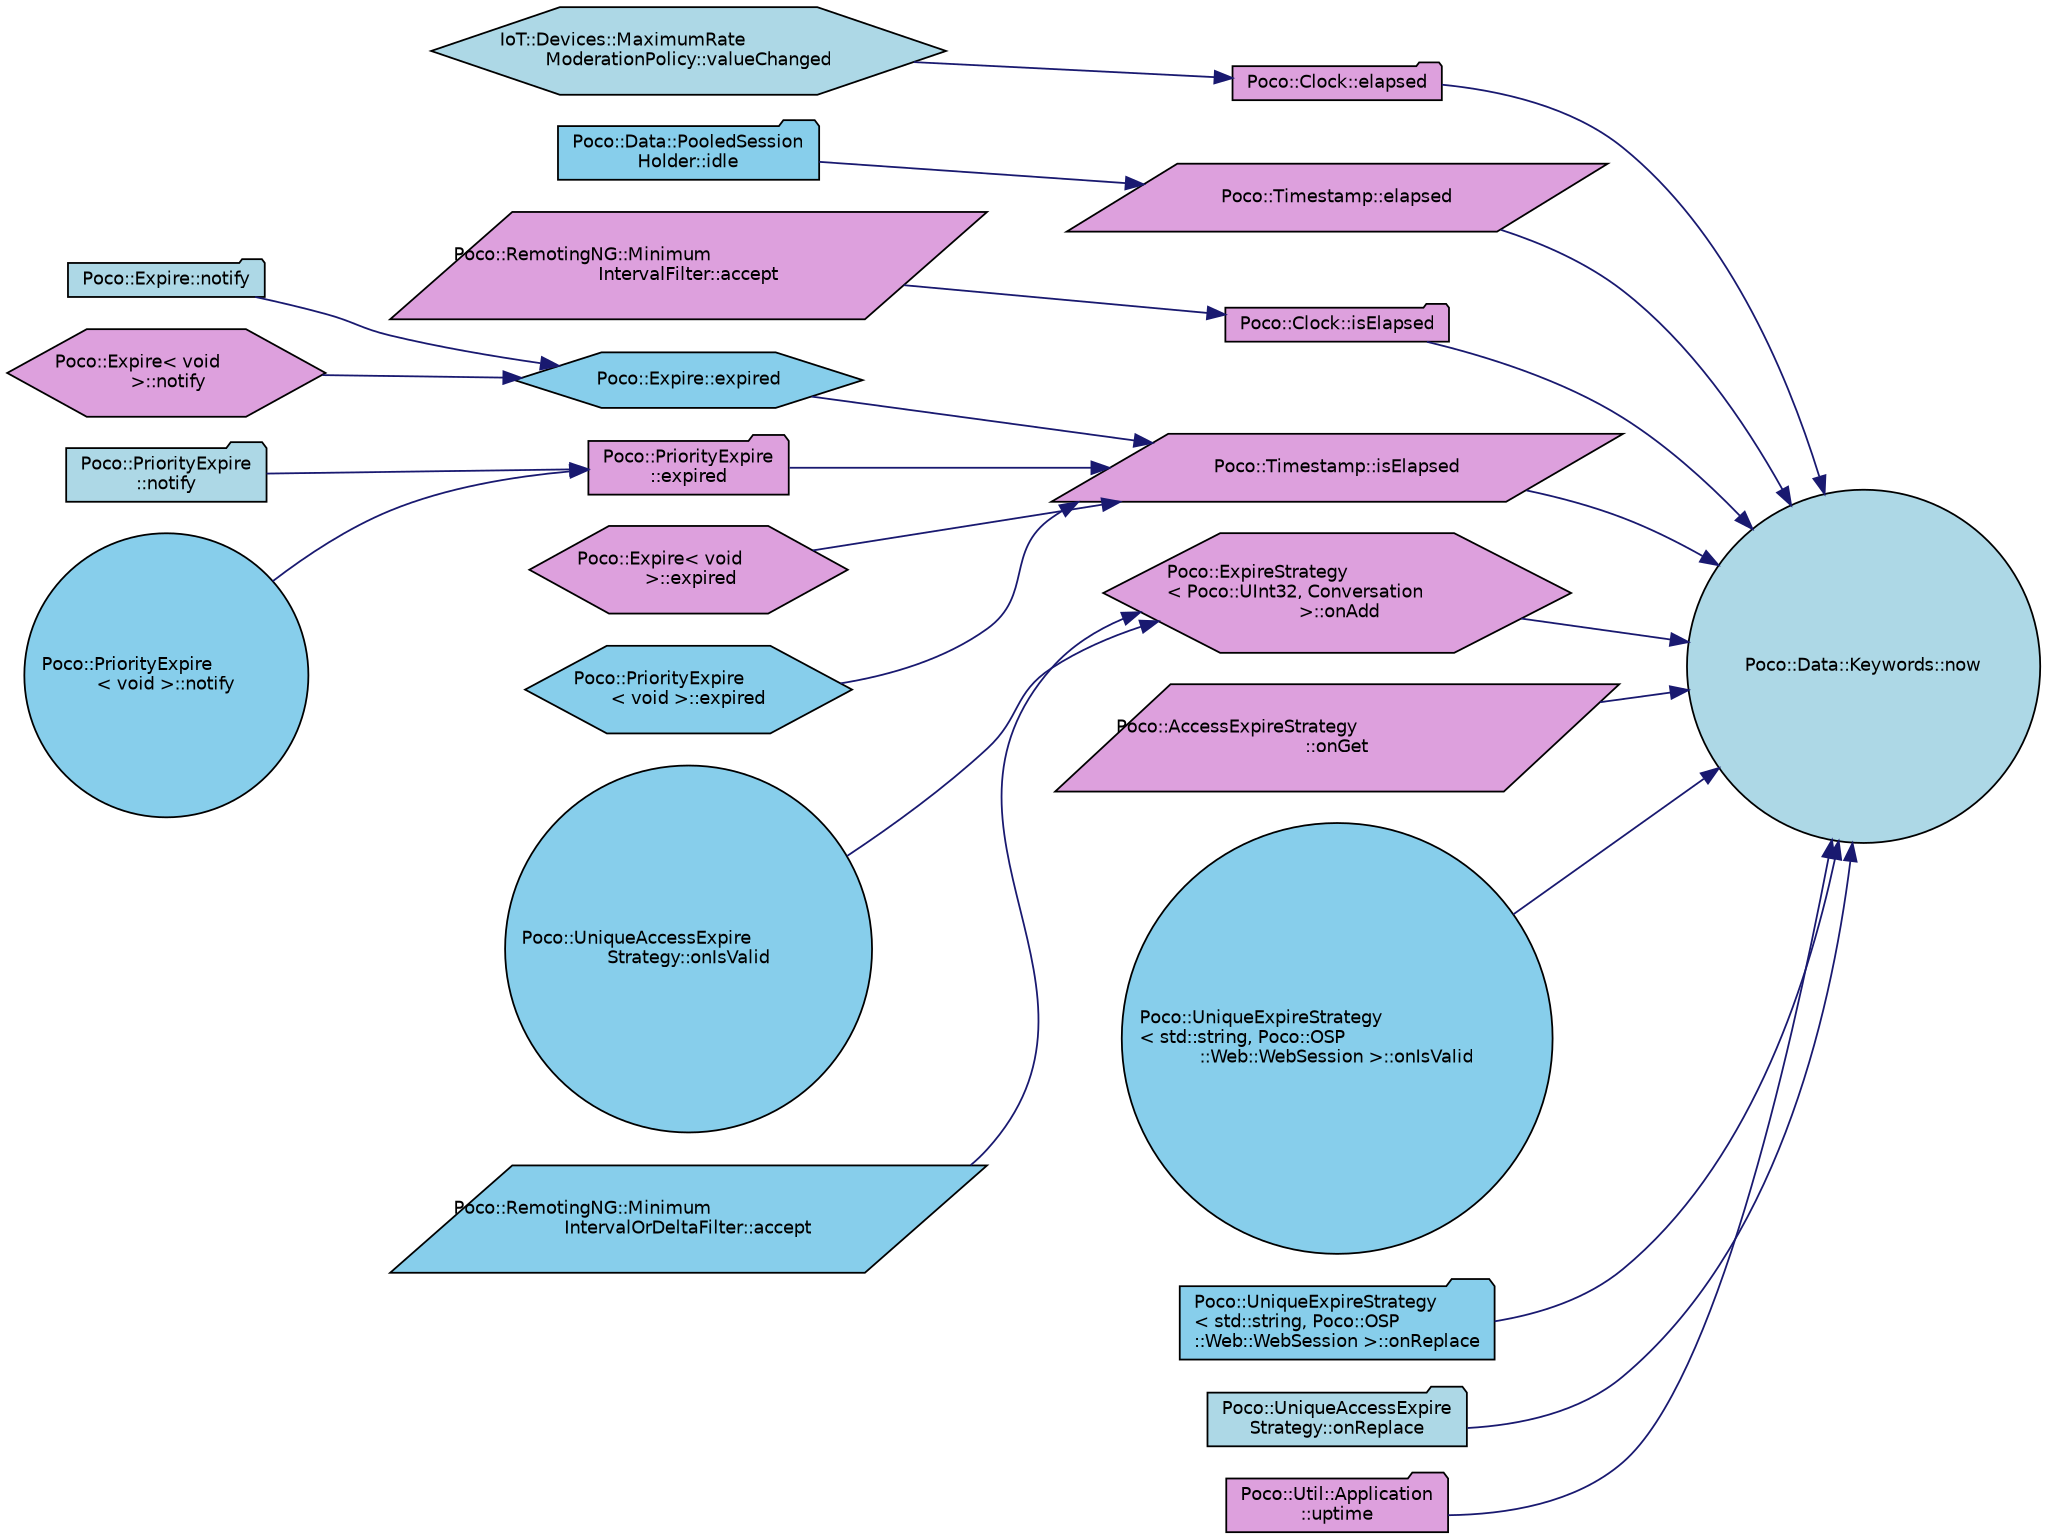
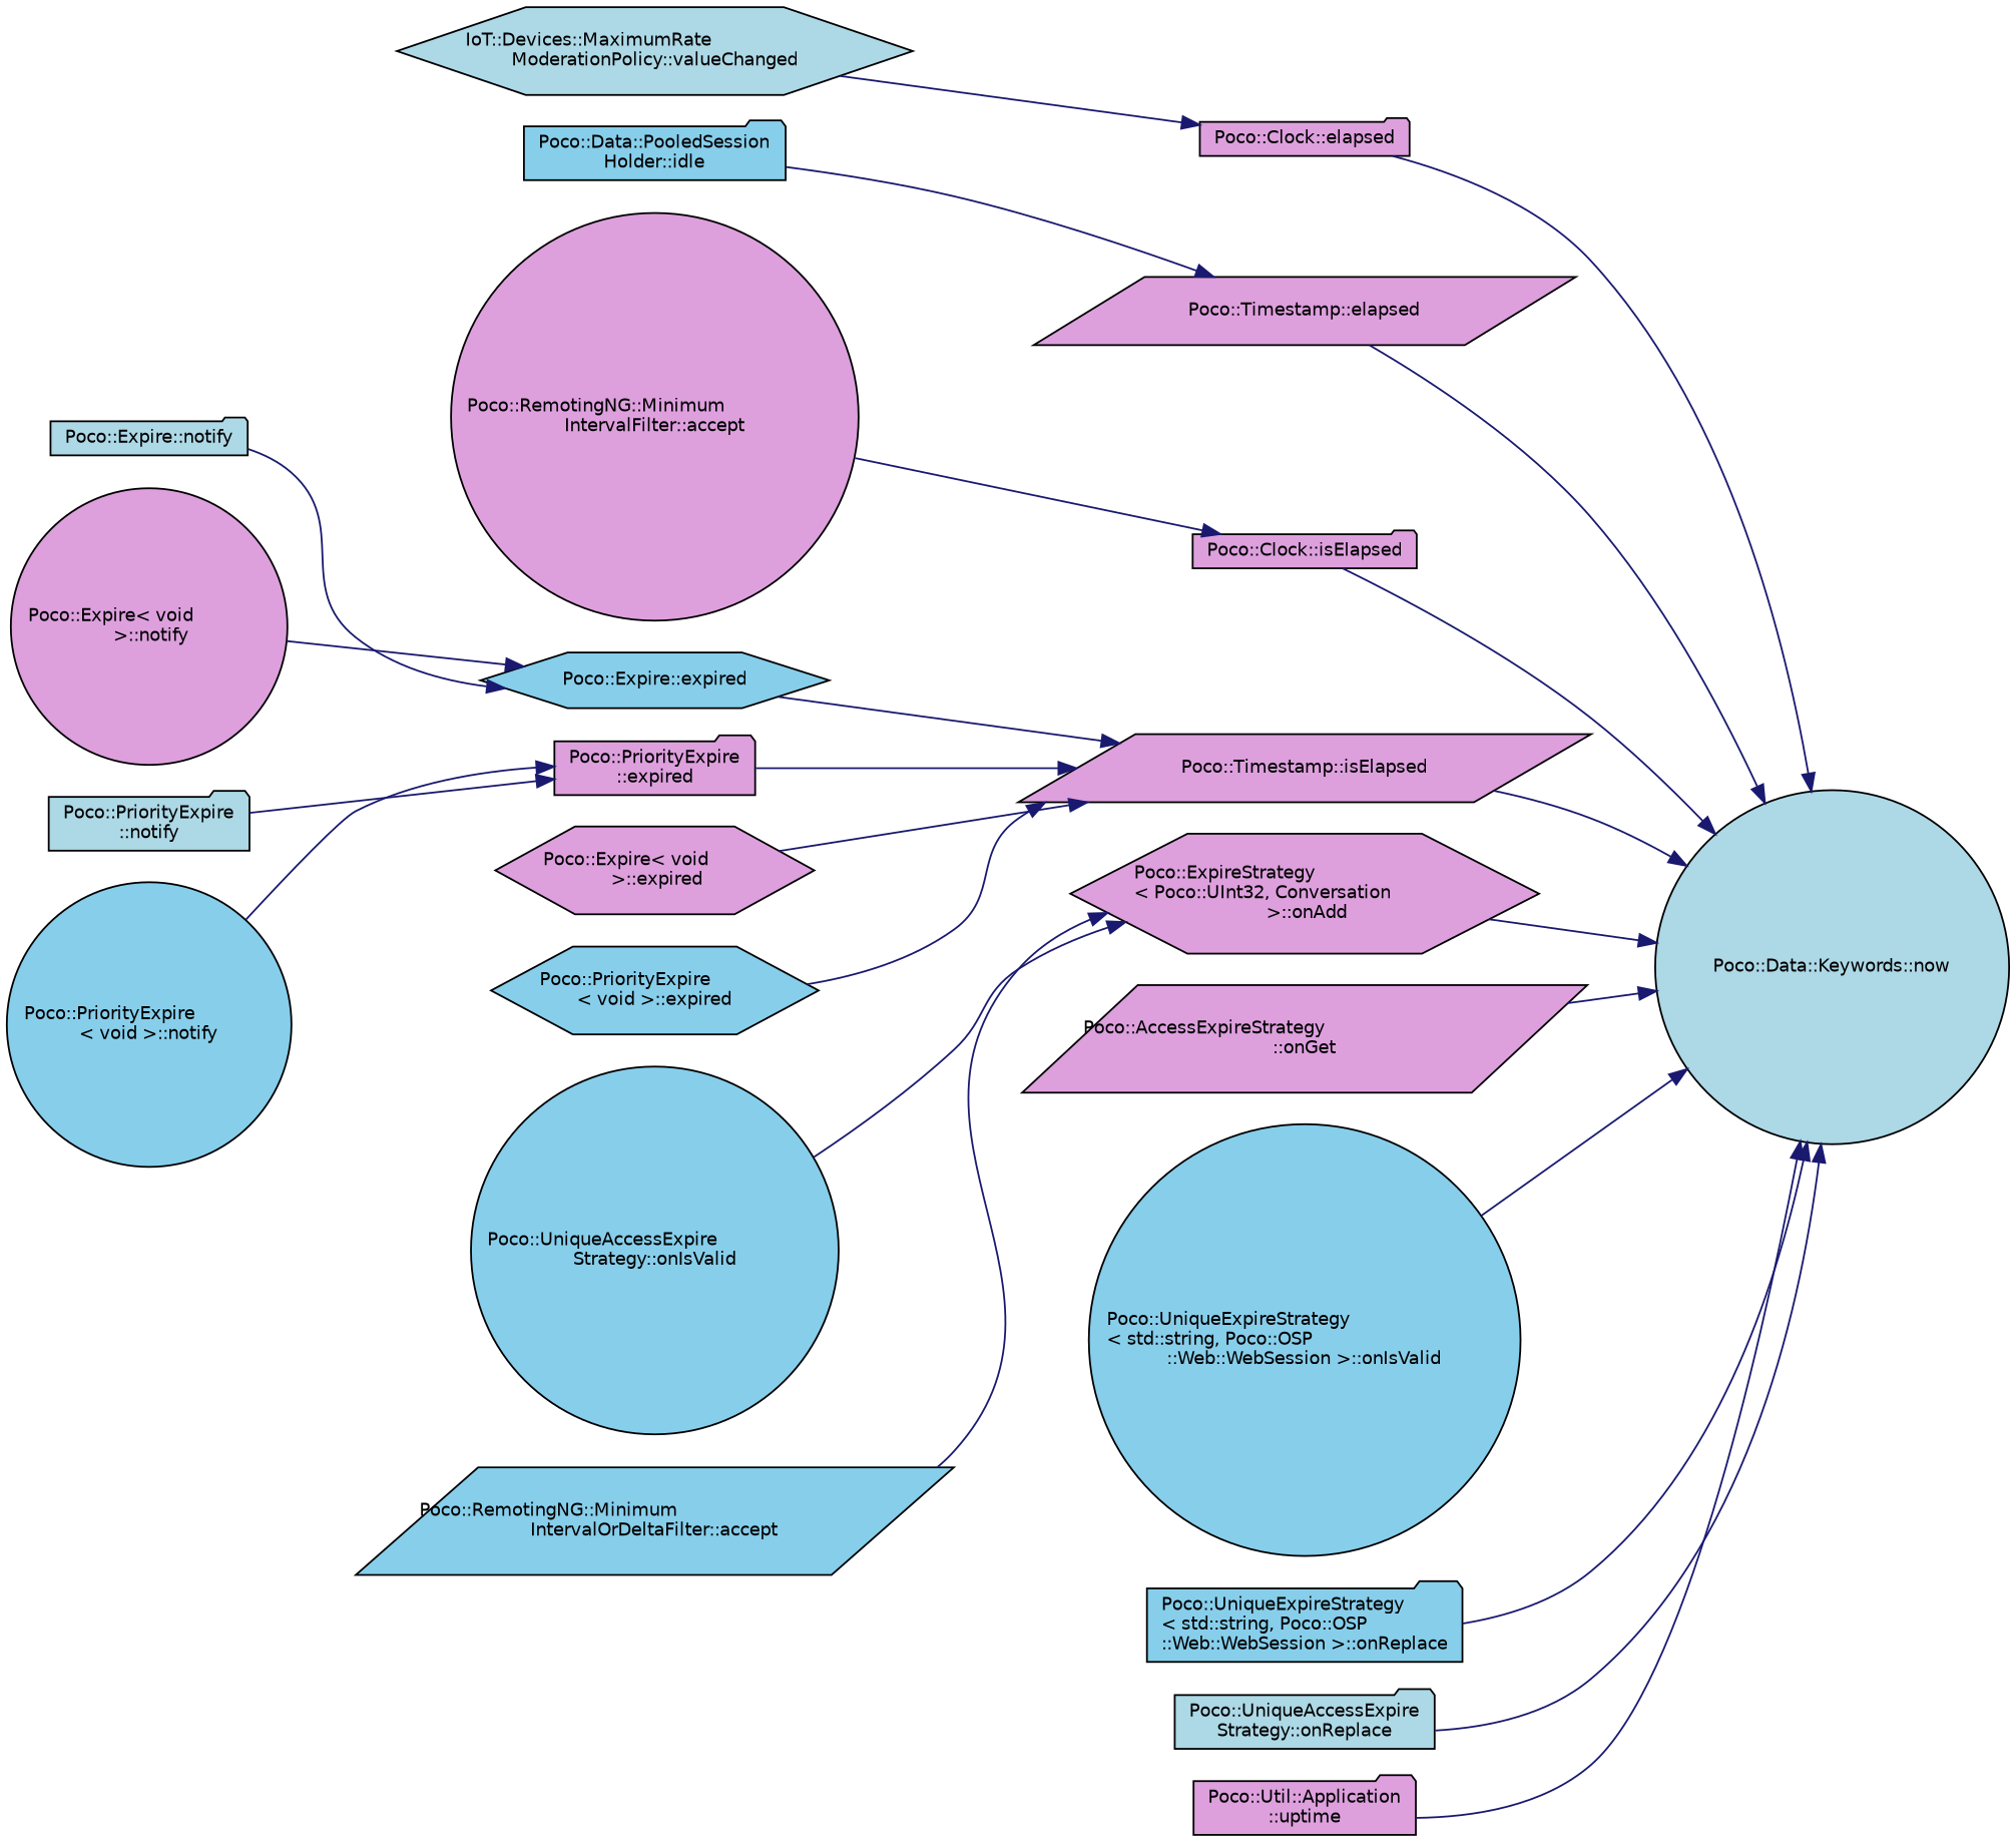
  digraph {
    rankdir=RL
    node [color=black fillcolor=plum fontname=Helvetica fontsize=10 shape=folder style=filled]
    edge [color=midnightblue dir=back fontname=Helvetica fontsize=10 labelfontname=Helvetica labelfontsize=10 style=solid]
    n1 [fillcolor=lightblue fontcolor=black height=0.2 label="Poco::Data::Keywords::now" shape=circle width=0.4]
    n2 [height=0.2 label="Poco::Clock::elapsed" width=0.4]
    n3 [height=0.2 label="Poco::Timestamp::elapsed" shape=parallelogram width=0.4]
    n4 [height=0.2 label="Poco::Clock::isElapsed" width=0.4]
    n5 [height=0.2 label="Poco::Timestamp::isElapsed" shape=parallelogram width=0.4]
    n6 [height=0.2 label="Poco::ExpireStrategy\l\< Poco::UInt32, Conversation\l \>::onAdd" shape=hexagon width=0.4]
    n7 [height=0.2 label="Poco::AccessExpireStrategy\l::onGet" shape=parallelogram width=0.4]
    n8 [fillcolor=skyblue height=0.2 label="Poco::UniqueExpireStrategy\l\< std::string, Poco::OSP\l::Web::WebSession \>::onIsValid" shape=circle width=0.4]
    n9 [fillcolor=skyblue height=0.2 label="Poco::UniqueExpireStrategy\l\< std::string, Poco::OSP\l::Web::WebSession \>::onReplace" width=0.4]
    n10 [fillcolor=lightblue height=0.2 label="Poco::UniqueAccessExpire\lStrategy::onReplace" width=0.4]
    n11 [height=0.2 label="Poco::Util::Application\l::uptime" width=0.4]
    n12 [fillcolor=lightblue height=0.2 label="IoT::Devices::MaximumRate\lModerationPolicy::valueChanged" shape=hexagon width=0.4]
    n13 [fillcolor=skyblue height=0.2 label="Poco::Data::PooledSession\lHolder::idle" width=0.4]
-   n14 [height=0.2 label="Poco::RemotingNG::Minimum\lIntervalFilter::accept" shape=parallelogram width=0.4]
+   n14 [height=0.2 label="Poco::RemotingNG::Minimum\lIntervalFilter::accept" shape=circle width=0.4]
    n15 [fillcolor=skyblue height=0.2 label="Poco::Expire::expired" shape=hexagon width=0.4]
    n16 [height=0.2 label="Poco::PriorityExpire\l::expired" width=0.4]
    n17 [height=0.2 label="Poco::Expire\< void\l \>::expired" shape=hexagon width=0.4]
    n18 [fillcolor=skyblue height=0.2 label="Poco::PriorityExpire\l\< void \>::expired" shape=hexagon width=0.4]
    n19 [fillcolor=skyblue height=0.2 label="Poco::UniqueAccessExpire\lStrategy::onIsValid" shape=circle width=0.4]
    n20 [fillcolor=skyblue height=0.2 label="Poco::RemotingNG::Minimum\lIntervalOrDeltaFilter::accept" shape=parallelogram width=0.4]
    n21 [fillcolor=lightblue height=0.2 label="Poco::Expire::notify" width=0.4]
-   n22 [height=0.2 label="Poco::Expire\< void\l \>::notify" shape=hexagon width=0.4]
+   n22 [height=0.2 label="Poco::Expire\< void\l \>::notify" shape=circle width=0.4]
    n23 [fillcolor=lightblue height=0.2 label="Poco::PriorityExpire\l::notify" width=0.4]
    n24 [fillcolor=skyblue height=0.2 label="Poco::PriorityExpire\l\< void \>::notify" shape=circle width=0.4]
    n1 -> n2
    n1 -> n3
    n1 -> n4
    n1 -> n5
    n1 -> n6
    n1 -> n7
    n1 -> n8
    n1 -> n9
    n1 -> n10
    n1 -> n11
    n2 -> n12
    n3 -> n13
    n4 -> n14
    n5 -> n15
    n5 -> n16
    n5 -> n17
    n5 -> n18
    n6 -> n19
    n6 -> n20
    n15 -> n21
    n15 -> n22
    n16 -> n23
    n16 -> n24
  }
